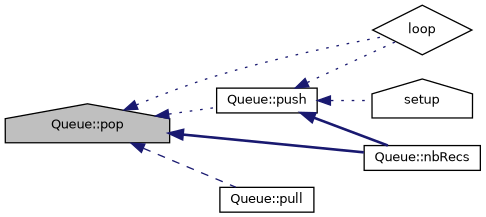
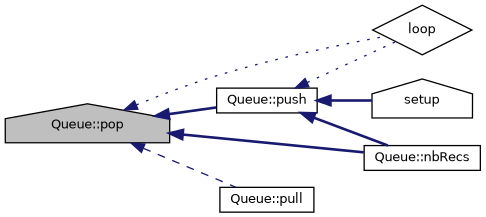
  digraph {
    rankdir=LR
    node [color=black fillcolor=white fontname=Helvetica fontsize=10 shape=box style=filled]
    edge [color=midnightblue dir=back fontname=Helvetica fontsize=10 labelfontname=Helvetica labelfontsize=10 style=dotted]
    n1 [fillcolor=grey75 fontcolor=black height=0.2 label="Queue::pop" shape=house width=0.4]
    n2 [height=0.2 label=loop shape=diamond width=0.4]
    n3 [height=0.2 label="Queue::push" width=0.4]
    n4 [height=0.2 label="Queue::nbRecs" width=0.4]
    n5 [height=0.2 label="Queue::pull" width=0.4]
    n6 [height=0.2 label=setup shape=house width=0.4]
    n1 -> n2
-   n1 -> n3
+   n1 -> n3 [style=bold]
    n1 -> n4 [style=bold]
    n1 -> n5 [style=dashed]
    n3 -> n2
    n3 -> n4 [style=bold]
-   n3 -> n6
+   n3 -> n6 [style=bold]
  }
